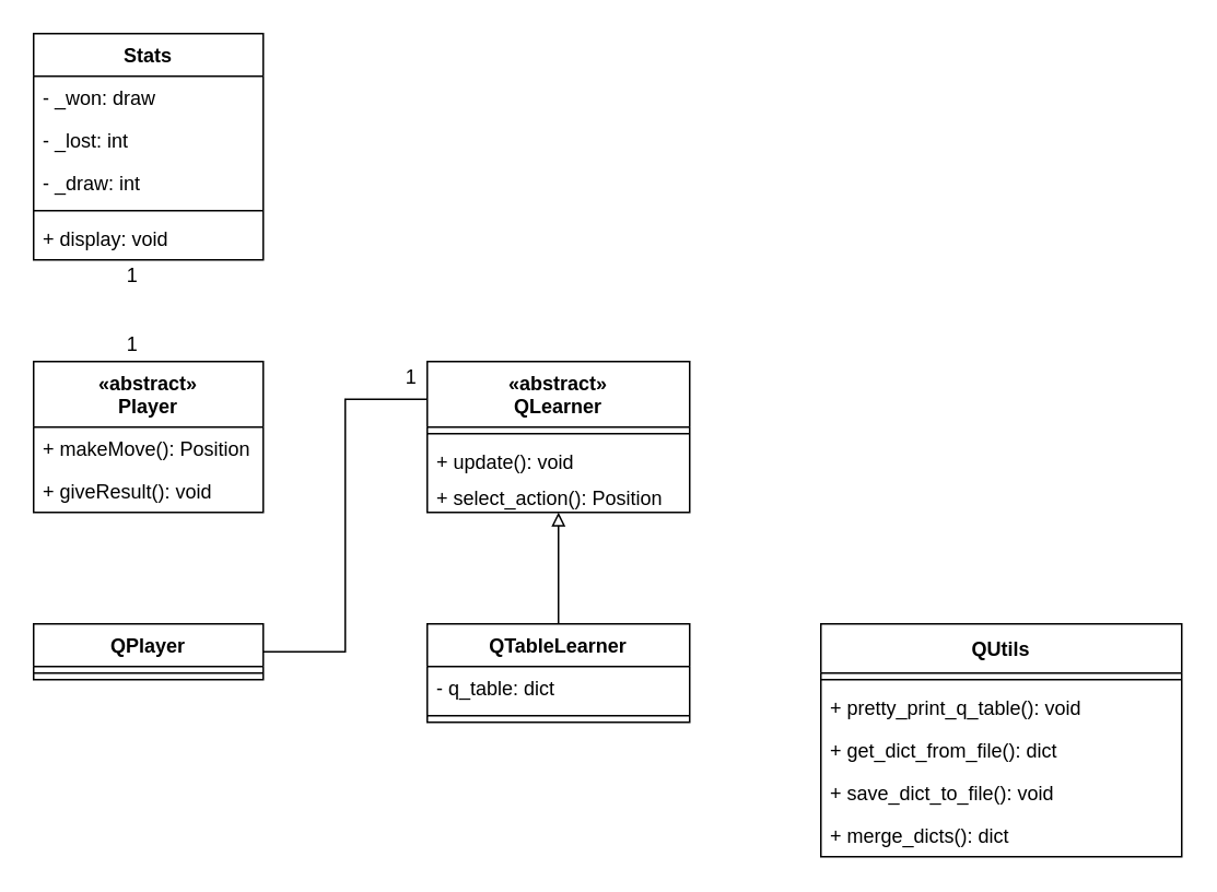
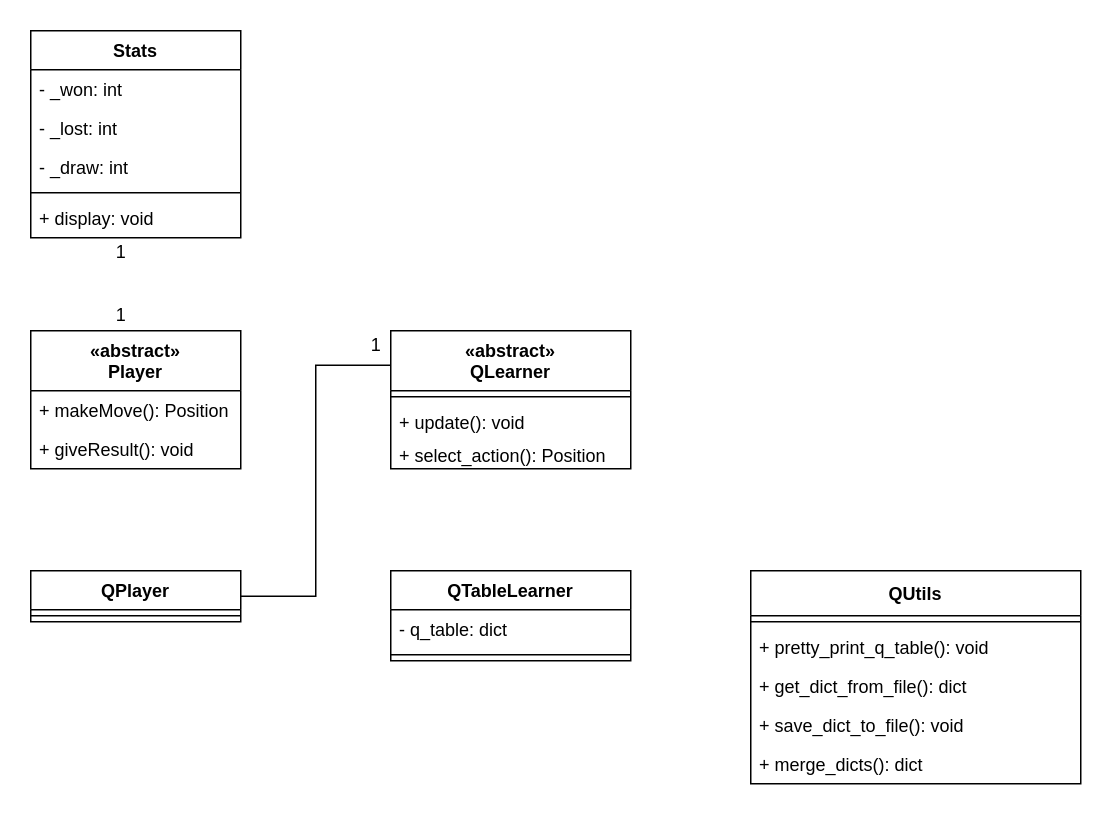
  <mxCell id="0" />
  <mxCell id="1" parent="0" />
  <mxCell id="2" value="«abstract»&#10;Player" style="swimlane;fontStyle=1;childLayout=stackLayout;horizontal=1;startSize=40;fillColor=none;horizontalStack=0;resizeParent=1;resizeParentMax=0;resizeLast=0;collapsible=1;marginBottom=0;" parent="1" vertex="1"><mxGeometry x="20" y="220" width="140" height="92" as="geometry" /></mxCell>
  <mxCell id="3" value="+ makeMove(): Position" style="text;strokeColor=none;fillColor=none;align=left;verticalAlign=top;spacingLeft=4;spacingRight=4;overflow=hidden;rotatable=0;points=[[0,0.5],[1,0.5]];portConstraint=eastwest;" parent="2" vertex="1"><mxGeometry y="40" width="140" height="26" as="geometry" /></mxCell>
  <mxCell id="4" value="+ giveResult(): void" style="text;strokeColor=none;fillColor=none;align=left;verticalAlign=top;spacingLeft=4;spacingRight=4;overflow=hidden;rotatable=0;points=[[0,0.5],[1,0.5]];portConstraint=eastwest;" parent="2" vertex="1"><mxGeometry y="66" width="140" height="26" as="geometry" /></mxCell>
- <mxCell id="5" style="edgeStyle=orthogonalEdgeStyle;rounded=0;orthogonalLoop=1;jettySize=auto;html=1;exitX=0.5;exitY=0;exitDx=0;exitDy=0;endArrow=block;endFill=0;" parent="1" source="6" target="9" edge="1"><mxGeometry relative="1" as="geometry" /></mxCell>
  <mxCell id="6" value="QTableLearner" style="swimlane;fontStyle=1;align=center;verticalAlign=top;childLayout=stackLayout;horizontal=1;startSize=26;horizontalStack=0;resizeParent=1;resizeParentMax=0;resizeLast=0;collapsible=1;marginBottom=0;" parent="1" vertex="1"><mxGeometry x="260" y="380" width="160" height="60" as="geometry" /></mxCell>
  <mxCell id="7" value="- q_table: dict" style="text;strokeColor=none;fillColor=none;align=left;verticalAlign=top;spacingLeft=4;spacingRight=4;overflow=hidden;rotatable=0;points=[[0,0.5],[1,0.5]];portConstraint=eastwest;" parent="6" vertex="1"><mxGeometry y="26" width="160" height="26" as="geometry" /></mxCell>
  <mxCell id="8" value="" style="line;strokeWidth=1;fillColor=none;align=left;verticalAlign=middle;spacingTop=-1;spacingLeft=3;spacingRight=3;rotatable=0;labelPosition=right;points=[];portConstraint=eastwest;" parent="6" vertex="1"><mxGeometry y="52" width="160" height="8" as="geometry" /></mxCell>
  <mxCell id="9" value="«abstract»&#10;QLearner" style="swimlane;fontStyle=1;align=center;verticalAlign=top;childLayout=stackLayout;horizontal=1;startSize=40;horizontalStack=0;resizeParent=1;resizeParentMax=0;resizeLast=0;collapsible=1;marginBottom=0;" parent="1" vertex="1"><mxGeometry x="260" y="220" width="160" height="92" as="geometry" /></mxCell>
  <mxCell id="10" value="" style="line;strokeWidth=1;fillColor=none;align=left;verticalAlign=middle;spacingTop=-1;spacingLeft=3;spacingRight=3;rotatable=0;labelPosition=right;points=[];portConstraint=eastwest;" parent="9" vertex="1"><mxGeometry y="40" width="160" height="8" as="geometry" /></mxCell>
  <mxCell id="11" value="+ update(): void" style="text;strokeColor=none;fillColor=none;align=left;verticalAlign=top;spacingLeft=4;spacingRight=4;overflow=hidden;rotatable=0;points=[[0,0.5],[1,0.5]];portConstraint=eastwest;" parent="9" vertex="1"><mxGeometry y="48" width="160" height="22" as="geometry" /></mxCell>
  <mxCell id="12" value="+ select_action(): Position" style="text;strokeColor=none;fillColor=none;align=left;verticalAlign=top;spacingLeft=4;spacingRight=4;overflow=hidden;rotatable=0;points=[[0,0.5],[1,0.5]];portConstraint=eastwest;" parent="9" vertex="1"><mxGeometry y="70" width="160" height="22" as="geometry" /></mxCell>
  <mxCell id="13" value="QPlayer" style="swimlane;fontStyle=1;align=center;verticalAlign=top;childLayout=stackLayout;horizontal=1;startSize=26;horizontalStack=0;resizeParent=1;resizeParentMax=0;resizeLast=0;collapsible=1;marginBottom=0;" parent="1" vertex="1"><mxGeometry x="20" y="380" width="140" height="34" as="geometry" /></mxCell>
  <mxCell id="14" value="" style="line;strokeWidth=1;fillColor=none;align=left;verticalAlign=middle;spacingTop=-1;spacingLeft=3;spacingRight=3;rotatable=0;labelPosition=right;points=[];portConstraint=eastwest;" parent="13" vertex="1"><mxGeometry y="26" width="140" height="8" as="geometry" /></mxCell>
  <mxCell id="15" style="edgeStyle=orthogonalEdgeStyle;rounded=0;orthogonalLoop=1;jettySize=auto;html=1;entryX=0;entryY=0.25;entryDx=0;entryDy=0;endArrow=none;endFill=0;exitX=1;exitY=0.5;exitDx=0;exitDy=0;" parent="1" source="13" target="9" edge="1"><mxGeometry relative="1" as="geometry"><mxPoint x="210" y="410" as="sourcePoint" /></mxGeometry></mxCell>
  <mxCell id="16" value="1" style="text;html=1;align=center;verticalAlign=middle;resizable=0;points=[];autosize=1;strokeColor=none;fillColor=none;" parent="1" vertex="1"><mxGeometry x="240" y="220" width="20" height="20" as="geometry" /></mxCell>
  <mxCell id="17" value="QUtils" style="swimlane;fontStyle=1;childLayout=stackLayout;horizontal=1;startSize=30;fillColor=none;horizontalStack=0;resizeParent=1;resizeParentMax=0;resizeLast=0;collapsible=1;marginBottom=0;" vertex="1" parent="1"><mxGeometry x="500" y="380" width="220" height="142" as="geometry" /></mxCell>
  <mxCell id="18" value="" style="line;strokeWidth=1;fillColor=none;align=left;verticalAlign=middle;spacingTop=-1;spacingLeft=3;spacingRight=3;rotatable=0;labelPosition=right;points=[];portConstraint=eastwest;" vertex="1" parent="17"><mxGeometry y="30" width="220" height="8" as="geometry" /></mxCell>
  <mxCell id="19" value="+ pretty_print_q_table(): void" style="text;strokeColor=none;fillColor=none;align=left;verticalAlign=top;spacingLeft=4;spacingRight=4;overflow=hidden;rotatable=0;points=[[0,0.5],[1,0.5]];portConstraint=eastwest;" vertex="1" parent="17"><mxGeometry y="38" width="220" height="26" as="geometry" /></mxCell>
  <mxCell id="20" value="+ get_dict_from_file(): dict" style="text;strokeColor=none;fillColor=none;align=left;verticalAlign=top;spacingLeft=4;spacingRight=4;overflow=hidden;rotatable=0;points=[[0,0.5],[1,0.5]];portConstraint=eastwest;" vertex="1" parent="17"><mxGeometry y="64" width="220" height="26" as="geometry" /></mxCell>
  <mxCell id="21" value="+ save_dict_to_file(): void" style="text;strokeColor=none;fillColor=none;align=left;verticalAlign=top;spacingLeft=4;spacingRight=4;overflow=hidden;rotatable=0;points=[[0,0.5],[1,0.5]];portConstraint=eastwest;" vertex="1" parent="17"><mxGeometry y="90" width="220" height="26" as="geometry" /></mxCell>
  <mxCell id="22" value="+ merge_dicts(): dict" style="text;strokeColor=none;fillColor=none;align=left;verticalAlign=top;spacingLeft=4;spacingRight=4;overflow=hidden;rotatable=0;points=[[0,0.5],[1,0.5]];portConstraint=eastwest;" vertex="1" parent="17"><mxGeometry y="116" width="220" height="26" as="geometry" /></mxCell>
  <mxCell id="23" value="Stats" style="swimlane;fontStyle=1;align=center;verticalAlign=top;childLayout=stackLayout;horizontal=1;startSize=26;horizontalStack=0;resizeParent=1;resizeParentMax=0;resizeLast=0;collapsible=1;marginBottom=0;" vertex="1" parent="1"><mxGeometry x="20" y="20" width="140" height="138" as="geometry" /></mxCell>
- <mxCell id="24" value="- _won: draw" style="text;strokeColor=none;fillColor=none;align=left;verticalAlign=top;spacingLeft=4;spacingRight=4;overflow=hidden;rotatable=0;points=[[0,0.5],[1,0.5]];portConstraint=eastwest;" vertex="1" parent="23"><mxGeometry y="26" width="140" height="26" as="geometry" /></mxCell>
+ <mxCell id="24" value="- _won: int" style="text;strokeColor=none;fillColor=none;align=left;verticalAlign=top;spacingLeft=4;spacingRight=4;overflow=hidden;rotatable=0;points=[[0,0.5],[1,0.5]];portConstraint=eastwest;" vertex="1" parent="23"><mxGeometry y="26" width="140" height="26" as="geometry" /></mxCell>
  <mxCell id="25" value="- _lost: int" style="text;strokeColor=none;fillColor=none;align=left;verticalAlign=top;spacingLeft=4;spacingRight=4;overflow=hidden;rotatable=0;points=[[0,0.5],[1,0.5]];portConstraint=eastwest;" vertex="1" parent="23"><mxGeometry y="52" width="140" height="26" as="geometry" /></mxCell>
  <mxCell id="26" value="- _draw: int" style="text;strokeColor=none;fillColor=none;align=left;verticalAlign=top;spacingLeft=4;spacingRight=4;overflow=hidden;rotatable=0;points=[[0,0.5],[1,0.5]];portConstraint=eastwest;" vertex="1" parent="23"><mxGeometry y="78" width="140" height="26" as="geometry" /></mxCell>
  <mxCell id="27" value="" style="line;strokeWidth=1;fillColor=none;align=left;verticalAlign=middle;spacingTop=-1;spacingLeft=3;spacingRight=3;rotatable=0;labelPosition=right;points=[];portConstraint=eastwest;" vertex="1" parent="23"><mxGeometry y="104" width="140" height="8" as="geometry" /></mxCell>
  <mxCell id="28" value="+ display: void" style="text;strokeColor=none;fillColor=none;align=left;verticalAlign=top;spacingLeft=4;spacingRight=4;overflow=hidden;rotatable=0;points=[[0,0.5],[1,0.5]];portConstraint=eastwest;" vertex="1" parent="23"><mxGeometry y="112" width="140" height="26" as="geometry" /></mxCell>
  <mxCell id="29" value="1" style="text;html=1;align=center;verticalAlign=middle;resizable=0;points=[];autosize=1;strokeColor=none;fillColor=none;" vertex="1" parent="1"><mxGeometry x="70" y="158" width="20" height="20" as="geometry" /></mxCell>
  <mxCell id="30" value="1" style="text;html=1;align=center;verticalAlign=middle;resizable=0;points=[];autosize=1;strokeColor=none;fillColor=none;" vertex="1" parent="1"><mxGeometry x="70" y="200" width="20" height="20" as="geometry" /></mxCell>
